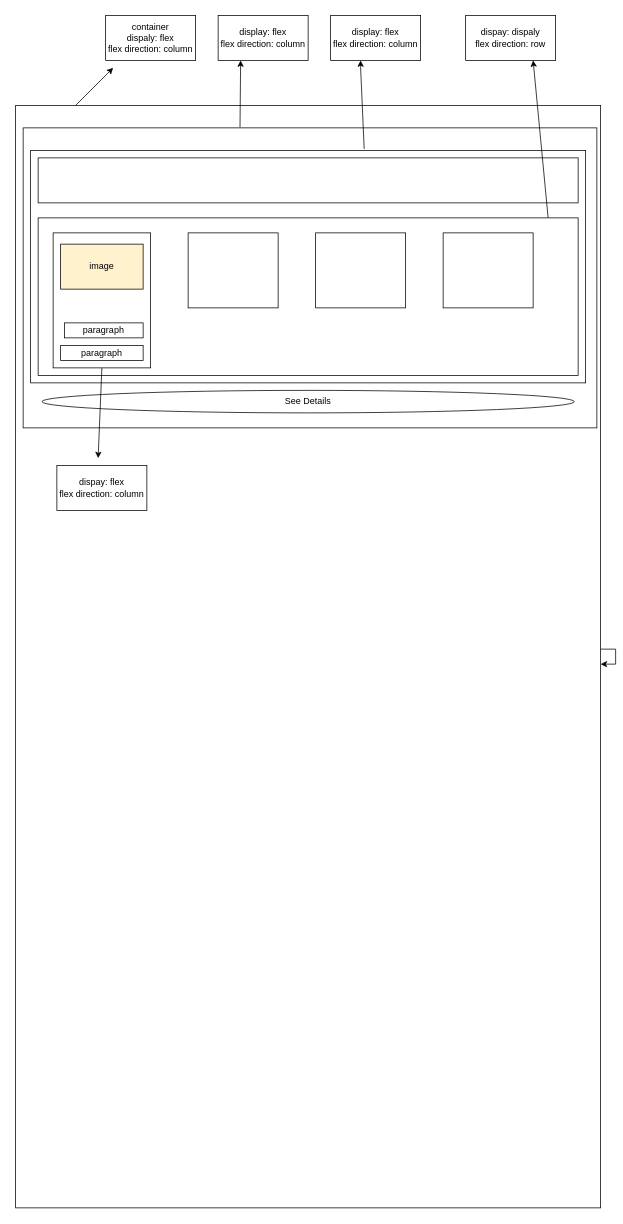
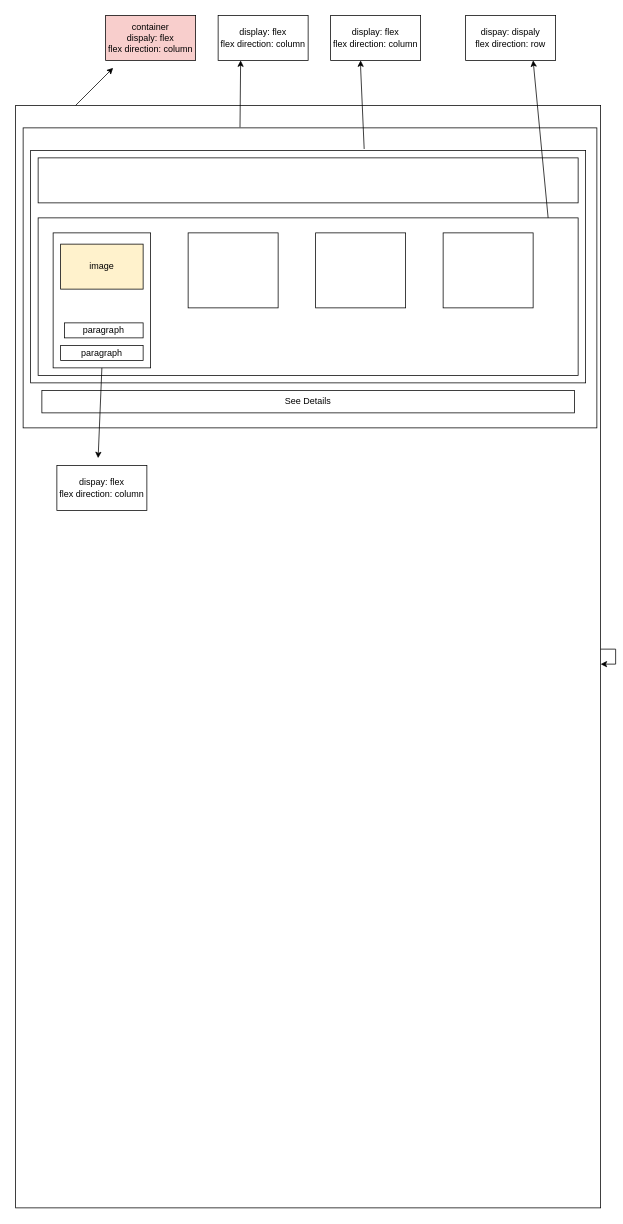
  <mxCell id="0" />
  <mxCell id="1" parent="0" />
  <mxCell id="2" value="" style="rounded=0;whiteSpace=wrap;html=1;" vertex="1" parent="1"><mxGeometry x="20" y="140" width="780" height="1470" as="geometry" /></mxCell>
  <mxCell id="3" style="edgeStyle=orthogonalEdgeStyle;rounded=0;orthogonalLoop=1;jettySize=auto;html=1;" edge="1" parent="1" source="2" target="2"><mxGeometry relative="1" as="geometry" /></mxCell>
  <mxCell id="4" value="" style="rounded=0;whiteSpace=wrap;html=1;" vertex="1" parent="1"><mxGeometry x="30" y="170" width="765" height="400" as="geometry" /></mxCell>
  <mxCell id="5" value="" style="rounded=0;whiteSpace=wrap;html=1;" vertex="1" parent="1"><mxGeometry x="40" y="200" width="740" height="310" as="geometry" /></mxCell>
- <mxCell id="6" value="See Details" style="ellipse;whiteSpace=wrap;html=1;" vertex="1" parent="1"><mxGeometry x="55" y="520" width="710" height="30" as="geometry" /></mxCell>
+ <mxCell id="6" value="See Details" style="rounded=0;whiteSpace=wrap;html=1;" vertex="1" parent="1"><mxGeometry x="55" y="520" width="710" height="30" as="geometry" /></mxCell>
  <mxCell id="7" value="" style="rounded=0;whiteSpace=wrap;html=1;" vertex="1" parent="1"><mxGeometry x="50" y="210" width="720" height="60" as="geometry" /></mxCell>
  <mxCell id="8" value="" style="rounded=0;whiteSpace=wrap;html=1;" vertex="1" parent="1"><mxGeometry x="50" y="290" width="720" height="210" as="geometry" /></mxCell>
  <mxCell id="9" value="" style="rounded=0;whiteSpace=wrap;html=1;" vertex="1" parent="1"><mxGeometry x="70" y="310" width="130" height="180" as="geometry" /></mxCell>
  <mxCell id="10" value="" style="rounded=0;whiteSpace=wrap;html=1;" vertex="1" parent="1"><mxGeometry x="250" y="310" width="120" height="100" as="geometry" /></mxCell>
  <mxCell id="11" value="" style="rounded=0;whiteSpace=wrap;html=1;" vertex="1" parent="1"><mxGeometry x="420" y="310" width="120" height="100" as="geometry" /></mxCell>
  <mxCell id="12" value="" style="rounded=0;whiteSpace=wrap;html=1;" vertex="1" parent="1"><mxGeometry x="590" y="310" width="120" height="100" as="geometry" /></mxCell>
  <mxCell id="13" value="" style="endArrow=classic;html=1;rounded=0;" edge="1" parent="1"><mxGeometry width="50" height="50" relative="1" as="geometry"><mxPoint x="100" y="140" as="sourcePoint" /><mxPoint x="150" y="90" as="targetPoint" /></mxGeometry></mxCell>
- <mxCell id="14" value="container&lt;br&gt;dispaly: flex&lt;br&gt;flex direction: column" style="rounded=0;whiteSpace=wrap;html=1;" vertex="1" parent="1"><mxGeometry x="140" y="20" width="120" height="60" as="geometry" /></mxCell>
+ <mxCell id="14" value="container&lt;br&gt;dispaly: flex&lt;br&gt;flex direction: column" style="rounded=0;whiteSpace=wrap;html=1;fillColor=#f8cecc;" vertex="1" parent="1"><mxGeometry x="140" y="20" width="120" height="60" as="geometry" /></mxCell>
  <mxCell id="15" value="" style="endArrow=classic;html=1;rounded=0;exitX=0.378;exitY=-0.002;exitDx=0;exitDy=0;exitPerimeter=0;" edge="1" parent="1" source="4"><mxGeometry width="50" height="50" relative="1" as="geometry"><mxPoint x="280" y="190" as="sourcePoint" /><mxPoint x="320" y="80" as="targetPoint" /></mxGeometry></mxCell>
  <mxCell id="16" value="image" style="rounded=0;whiteSpace=wrap;html=1;fillColor=#fff2cc;" vertex="1" parent="1"><mxGeometry x="80" y="325" width="110" height="60" as="geometry" /></mxCell>
  <mxCell id="17" value="paragraph" style="rounded=0;whiteSpace=wrap;html=1;" vertex="1" parent="1"><mxGeometry x="85" y="430" width="105" height="20" as="geometry" /></mxCell>
  <mxCell id="18" value="paragraph" style="rounded=0;whiteSpace=wrap;html=1;" vertex="1" parent="1"><mxGeometry x="80" y="460" width="110" height="20" as="geometry" /></mxCell>
  <mxCell id="19" value="display: flex&lt;br&gt;flex direction: column" style="rounded=0;whiteSpace=wrap;html=1;" vertex="1" parent="1"><mxGeometry x="290" y="20" width="120" height="60" as="geometry" /></mxCell>
  <mxCell id="20" value="" style="endArrow=classic;html=1;rounded=0;exitX=0.601;exitY=-0.006;exitDx=0;exitDy=0;exitPerimeter=0;" edge="1" parent="1" source="5"><mxGeometry width="50" height="50" relative="1" as="geometry"><mxPoint x="430" y="200" as="sourcePoint" /><mxPoint x="480" y="80" as="targetPoint" /><Array as="points"><mxPoint x="480" y="90" /></Array></mxGeometry></mxCell>
  <mxCell id="21" value="display: flex&lt;br&gt;flex direction: column" style="rounded=0;whiteSpace=wrap;html=1;" vertex="1" parent="1"><mxGeometry x="440" y="20" width="120" height="60" as="geometry" /></mxCell>
  <mxCell id="22" value="" style="endArrow=classic;html=1;rounded=0;" edge="1" parent="1"><mxGeometry width="50" height="50" relative="1" as="geometry"><mxPoint x="730" y="290" as="sourcePoint" /><mxPoint x="710" y="80" as="targetPoint" /></mxGeometry></mxCell>
  <mxCell id="23" value="dispay: dispaly&lt;br&gt;flex direction: row" style="rounded=0;whiteSpace=wrap;html=1;" vertex="1" parent="1"><mxGeometry x="620" y="20" width="120" height="60" as="geometry" /></mxCell>
  <mxCell id="24" value="" style="endArrow=classic;html=1;rounded=0;entryX=0.141;entryY=0.32;entryDx=0;entryDy=0;entryPerimeter=0;exitX=0.5;exitY=1;exitDx=0;exitDy=0;" edge="1" parent="1" source="9" target="2"><mxGeometry width="50" height="50" relative="1" as="geometry"><mxPoint x="130" y="540" as="sourcePoint" /><mxPoint x="180" y="490" as="targetPoint" /></mxGeometry></mxCell>
  <mxCell id="25" value="dispay: flex&lt;br&gt;flex direction: column" style="rounded=0;whiteSpace=wrap;html=1;" vertex="1" parent="1"><mxGeometry x="75" y="620" width="120" height="60" as="geometry" /></mxCell>
